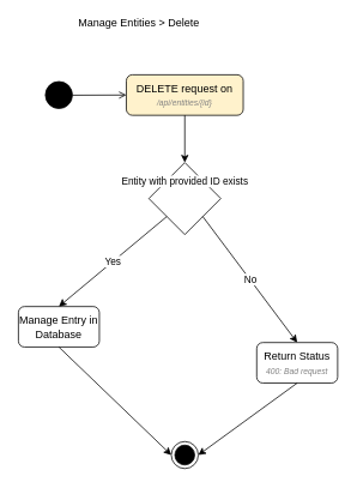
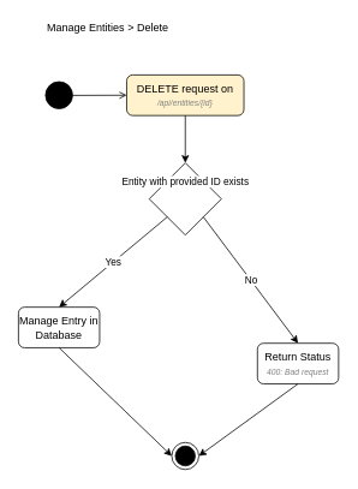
  <mxCell id="0" />
  <mxCell id="1" parent="0" />
  <mxCell id="2" value="" style="ellipse;html=1;fillColor=#000000;" parent="1" vertex="1"><mxGeometry x="50" y="90" width="30" height="30" as="geometry" /></mxCell>
  <mxCell id="3" value="" style="endArrow=open;html=1;rounded=0;align=center;verticalAlign=top;endFill=0;labelBackgroundColor=none;endSize=6;entryX=0;entryY=0.5;entryDx=0;entryDy=0;" parent="1" source="2" target="4" edge="1"><mxGeometry relative="1" as="geometry"><mxPoint x="120" y="105" as="targetPoint" /></mxGeometry></mxCell>
  <mxCell id="4" value="DELETE request on&lt;br&gt;&lt;i&gt;&lt;font style=&quot;font-size: 9px&quot; color=&quot;#808080&quot;&gt;/api/entities/{id}&lt;/font&gt;&lt;/i&gt;" style="rounded=1;whiteSpace=wrap;html=1;fillColor=#fff2cc;" parent="1" vertex="1"><mxGeometry x="140" y="82.5" width="130" height="45" as="geometry" /></mxCell>
- <mxCell id="5" value="Manage Entities &amp;gt; Delete" style="text;html=1;strokeColor=none;fillColor=none;align=left;verticalAlign=middle;whiteSpace=wrap;rounded=0;" parent="1" vertex="1"><mxGeometry x="85" y="15" width="140" height="20" as="geometry" /></mxCell>
+ <mxCell id="5" value="Manage Entities &amp;gt; Delete" style="text;html=1;strokeColor=none;fillColor=none;align=left;verticalAlign=middle;whiteSpace=wrap;rounded=0;" parent="1" vertex="1"><mxGeometry x="50" y="20" width="140" height="20" as="geometry" /></mxCell>
  <mxCell id="6" value="" style="ellipse;html=1;shape=endState;fillColor=#000000;strokeColor=#000000;align=left;" parent="1" vertex="1"><mxGeometry x="190" y="490" width="30" height="30" as="geometry" /></mxCell>
  <mxCell id="7" value="" style="rhombus;whiteSpace=wrap;html=1;fillColor=#FFFFFF;align=left;" parent="1" vertex="1"><mxGeometry x="165" y="180" width="80" height="80" as="geometry" /></mxCell>
  <mxCell id="8" value="Entity with provided ID exists" style="endArrow=classic;html=1;exitX=0.5;exitY=1;exitDx=0;exitDy=0;entryX=0.5;entryY=0;entryDx=0;entryDy=0;" parent="1" source="4" target="7" edge="1"><mxGeometry x="1" y="20" width="50" height="50" relative="1" as="geometry"><mxPoint x="210" y="280" as="sourcePoint" /><mxPoint x="260" y="230" as="targetPoint" /><mxPoint x="-20" y="20" as="offset" /></mxGeometry></mxCell>
  <mxCell id="9" value="Manage Entry in Database" style="rounded=1;whiteSpace=wrap;html=1;fillColor=#FFFFFF;" parent="1" vertex="1"><mxGeometry x="20" y="340" width="90" height="45" as="geometry" /></mxCell>
  <mxCell id="10" value="Return Status &lt;i&gt;&lt;font style=&quot;font-size: 9px&quot; color=&quot;#808080&quot;&gt;400: Bad request&lt;/font&gt;&lt;/i&gt;" style="rounded=1;whiteSpace=wrap;html=1;fillColor=#FFFFFF;" parent="1" vertex="1"><mxGeometry x="285" y="380" width="90" height="45" as="geometry" /></mxCell>
  <mxCell id="11" value="No" style="endArrow=classic;html=1;exitX=1;exitY=1;exitDx=0;exitDy=0;entryX=0.5;entryY=0;entryDx=0;entryDy=0;" parent="1" source="7" target="10" edge="1"><mxGeometry width="50" height="50" relative="1" as="geometry"><mxPoint x="230" y="280" as="sourcePoint" /><mxPoint x="280" y="230" as="targetPoint" /></mxGeometry></mxCell>
  <mxCell id="12" value="Yes" style="endArrow=classic;html=1;exitX=0;exitY=1;exitDx=0;exitDy=0;entryX=0.5;entryY=0;entryDx=0;entryDy=0;" parent="1" source="7" target="9" edge="1"><mxGeometry width="50" height="50" relative="1" as="geometry"><mxPoint x="230" y="280" as="sourcePoint" /><mxPoint x="280" y="230" as="targetPoint" /></mxGeometry></mxCell>
  <mxCell id="13" value="" style="endArrow=classic;html=1;exitX=0.5;exitY=1;exitDx=0;exitDy=0;entryX=0;entryY=0.5;entryDx=0;entryDy=0;" parent="1" source="9" target="6" edge="1"><mxGeometry width="50" height="50" relative="1" as="geometry"><mxPoint x="230" y="380" as="sourcePoint" /><mxPoint x="280" y="330" as="targetPoint" /></mxGeometry></mxCell>
  <mxCell id="14" value="" style="endArrow=classic;html=1;exitX=0.5;exitY=1;exitDx=0;exitDy=0;entryX=1;entryY=0.5;entryDx=0;entryDy=0;" parent="1" source="10" target="6" edge="1"><mxGeometry width="50" height="50" relative="1" as="geometry"><mxPoint x="230" y="380" as="sourcePoint" /><mxPoint x="280" y="330" as="targetPoint" /></mxGeometry></mxCell>
